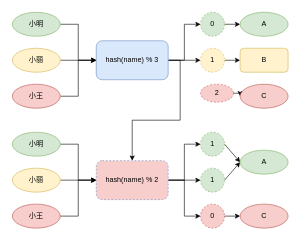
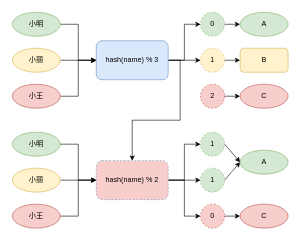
  <mxCell id="0" />
  <mxCell id="1" parent="0" />
  <mxCell id="2" style="edgeStyle=orthogonalEdgeStyle;rounded=0;orthogonalLoop=1;jettySize=auto;html=1;exitX=1;exitY=0.5;exitDx=0;exitDy=0;entryX=0;entryY=0.5;entryDx=0;entryDy=0;" edge="1" parent="1" source="3" target="11"><mxGeometry relative="1" as="geometry" /></mxCell>
  <mxCell id="3" value="小明" style="ellipse;whiteSpace=wrap;html=1;sketch=0;fillColor=#d5e8d4;strokeColor=#82b366;" vertex="1" parent="1"><mxGeometry x="20" y="20" width="80" height="40" as="geometry" /></mxCell>
  <mxCell id="4" style="edgeStyle=none;rounded=0;orthogonalLoop=1;jettySize=auto;html=1;exitX=1;exitY=0.5;exitDx=0;exitDy=0;entryX=0;entryY=0.5;entryDx=0;entryDy=0;" edge="1" parent="1" source="5" target="11"><mxGeometry relative="1" as="geometry" /></mxCell>
  <mxCell id="5" value="小丽" style="ellipse;whiteSpace=wrap;html=1;sketch=0;fillColor=#fff2cc;strokeColor=#d6b656;" vertex="1" parent="1"><mxGeometry x="20" y="80" width="80" height="40" as="geometry" /></mxCell>
  <mxCell id="6" style="edgeStyle=orthogonalEdgeStyle;rounded=0;orthogonalLoop=1;jettySize=auto;html=1;exitX=1;exitY=0.5;exitDx=0;exitDy=0;entryX=0;entryY=0.5;entryDx=0;entryDy=0;" edge="1" parent="1" source="7" target="11"><mxGeometry relative="1" as="geometry" /></mxCell>
  <mxCell id="7" value="小王" style="ellipse;whiteSpace=wrap;html=1;sketch=0;fillColor=#f8cecc;strokeColor=#b85450;" vertex="1" parent="1"><mxGeometry x="20" y="140" width="80" height="40" as="geometry" /></mxCell>
  <mxCell id="8" style="edgeStyle=orthogonalEdgeStyle;rounded=0;orthogonalLoop=1;jettySize=auto;html=1;exitX=1;exitY=0.5;exitDx=0;exitDy=0;entryX=0;entryY=0.5;entryDx=0;entryDy=0;" edge="1" parent="1" source="11" target="17"><mxGeometry relative="1" as="geometry" /></mxCell>
  <mxCell id="9" style="edgeStyle=orthogonalEdgeStyle;rounded=0;orthogonalLoop=1;jettySize=auto;html=1;exitX=1;exitY=0.5;exitDx=0;exitDy=0;entryX=0;entryY=0.5;entryDx=0;entryDy=0;" edge="1" parent="1" source="11" target="13"><mxGeometry relative="1" as="geometry" /></mxCell>
  <mxCell id="10" style="edgeStyle=orthogonalEdgeStyle;rounded=0;orthogonalLoop=1;jettySize=auto;html=1;exitX=1;exitY=0.5;exitDx=0;exitDy=0;" edge="1" parent="1" source="11" target="30"><mxGeometry relative="1" as="geometry" /></mxCell>
  <mxCell id="11" value="hash(name) % 3" style="rounded=1;whiteSpace=wrap;html=1;sketch=0;fillColor=#dae8fc;strokeColor=#6c8ebf;dashed=0;" vertex="1" parent="1"><mxGeometry x="160" y="67.5" width="120" height="65" as="geometry" /></mxCell>
  <mxCell id="12" style="edgeStyle=orthogonalEdgeStyle;rounded=0;orthogonalLoop=1;jettySize=auto;html=1;exitX=1;exitY=0.5;exitDx=0;exitDy=0;entryX=0;entryY=0.5;entryDx=0;entryDy=0;" edge="1" parent="1" source="13" target="18"><mxGeometry relative="1" as="geometry" /></mxCell>
  <mxCell id="13" value="0" style="ellipse;whiteSpace=wrap;html=1;aspect=fixed;rounded=1;dashed=1;sketch=0;fillColor=#d5e8d4;strokeColor=#82b366;" vertex="1" parent="1"><mxGeometry x="334" y="20" width="40" height="40" as="geometry" /></mxCell>
  <mxCell id="14" style="edgeStyle=orthogonalEdgeStyle;rounded=0;orthogonalLoop=1;jettySize=auto;html=1;exitX=1;exitY=0.5;exitDx=0;exitDy=0;entryX=0;entryY=0.5;entryDx=0;entryDy=0;" edge="1" parent="1" source="15" target="20"><mxGeometry relative="1" as="geometry" /></mxCell>
- <mxCell id="15" value="2" style="ellipse;whiteSpace=wrap;html=1;aspect=fixed;rounded=1;dashed=1;sketch=0;fillColor=#f8cecc;strokeColor=#b85450;" vertex="1" parent="1"><mxGeometry x="334" y="140" width="55" height="30" as="geometry" /></mxCell>
+ <mxCell id="15" value="2" style="ellipse;whiteSpace=wrap;html=1;aspect=fixed;rounded=1;dashed=1;sketch=0;fillColor=#f8cecc;strokeColor=#b85450;" vertex="1" parent="1"><mxGeometry x="334" y="140" width="40" height="40" as="geometry" /></mxCell>
  <mxCell id="16" style="edgeStyle=orthogonalEdgeStyle;rounded=0;orthogonalLoop=1;jettySize=auto;html=1;exitX=1;exitY=0.5;exitDx=0;exitDy=0;entryX=0;entryY=0.5;entryDx=0;entryDy=0;" edge="1" parent="1" source="17" target="19"><mxGeometry relative="1" as="geometry" /></mxCell>
  <mxCell id="17" value="1" style="ellipse;whiteSpace=wrap;html=1;aspect=fixed;rounded=1;dashed=1;sketch=0;fillColor=#fff2cc;strokeColor=#d6b656;" vertex="1" parent="1"><mxGeometry x="334" y="80" width="40" height="40" as="geometry" /></mxCell>
  <mxCell id="18" value="A" style="ellipse;whiteSpace=wrap;html=1;sketch=0;fillColor=#d5e8d4;strokeColor=#82b366;" vertex="1" parent="1"><mxGeometry x="400" y="20" width="80" height="40" as="geometry" /></mxCell>
  <mxCell id="19" value="B" style="whiteSpace=wrap;html=1;sketch=0;fillColor=#fff2cc;strokeColor=#d6b656;rounded=1;" vertex="1" parent="1"><mxGeometry x="400" y="80" width="80" height="40" as="geometry" /></mxCell>
  <mxCell id="20" value="C" style="ellipse;whiteSpace=wrap;html=1;sketch=0;fillColor=#f8cecc;strokeColor=#b85450;" vertex="1" parent="1"><mxGeometry x="400" y="140" width="80" height="40" as="geometry" /></mxCell>
  <mxCell id="21" style="edgeStyle=orthogonalEdgeStyle;rounded=0;orthogonalLoop=1;jettySize=auto;html=1;exitX=1;exitY=0.5;exitDx=0;exitDy=0;entryX=0;entryY=0.5;entryDx=0;entryDy=0;" edge="1" parent="1" source="22" target="30"><mxGeometry relative="1" as="geometry" /></mxCell>
  <mxCell id="22" value="小明" style="ellipse;whiteSpace=wrap;html=1;sketch=0;fillColor=#d5e8d4;strokeColor=#82b366;" vertex="1" parent="1"><mxGeometry x="20" y="220" width="80" height="40" as="geometry" /></mxCell>
  <mxCell id="23" style="edgeStyle=none;rounded=0;orthogonalLoop=1;jettySize=auto;html=1;exitX=1;exitY=0.5;exitDx=0;exitDy=0;entryX=0;entryY=0.5;entryDx=0;entryDy=0;" edge="1" parent="1" source="24" target="30"><mxGeometry relative="1" as="geometry" /></mxCell>
  <mxCell id="24" value="小丽" style="ellipse;whiteSpace=wrap;html=1;sketch=0;fillColor=#fff2cc;strokeColor=#d6b656;" vertex="1" parent="1"><mxGeometry x="20" y="280" width="80" height="40" as="geometry" /></mxCell>
  <mxCell id="25" style="edgeStyle=orthogonalEdgeStyle;rounded=0;orthogonalLoop=1;jettySize=auto;html=1;exitX=1;exitY=0.5;exitDx=0;exitDy=0;entryX=0;entryY=0.5;entryDx=0;entryDy=0;" edge="1" parent="1" source="26" target="30"><mxGeometry relative="1" as="geometry" /></mxCell>
  <mxCell id="26" value="小王" style="ellipse;whiteSpace=wrap;html=1;sketch=0;fillColor=#f8cecc;strokeColor=#b85450;" vertex="1" parent="1"><mxGeometry x="20" y="340" width="80" height="40" as="geometry" /></mxCell>
  <mxCell id="27" style="edgeStyle=orthogonalEdgeStyle;rounded=0;orthogonalLoop=1;jettySize=auto;html=1;exitX=1;exitY=0.5;exitDx=0;exitDy=0;entryX=0;entryY=0.5;entryDx=0;entryDy=0;" edge="1" parent="1" source="30" target="36"><mxGeometry relative="1" as="geometry" /></mxCell>
  <mxCell id="28" style="edgeStyle=orthogonalEdgeStyle;rounded=0;orthogonalLoop=1;jettySize=auto;html=1;exitX=1;exitY=0.5;exitDx=0;exitDy=0;entryX=0;entryY=0.5;entryDx=0;entryDy=0;" edge="1" parent="1" source="30" target="32"><mxGeometry relative="1" as="geometry" /></mxCell>
  <mxCell id="29" style="edgeStyle=orthogonalEdgeStyle;rounded=0;orthogonalLoop=1;jettySize=auto;html=1;exitX=1;exitY=0.5;exitDx=0;exitDy=0;entryX=0;entryY=0.5;entryDx=0;entryDy=0;" edge="1" parent="1" source="30" target="34"><mxGeometry relative="1" as="geometry" /></mxCell>
  <mxCell id="30" value="hash(name) % 2" style="rounded=1;whiteSpace=wrap;html=1;sketch=0;fillColor=#f8cecc;strokeColor=#6c8ebf;dashed=1;" vertex="1" parent="1"><mxGeometry x="160" y="267.5" width="120" height="65" as="geometry" /></mxCell>
  <mxCell id="31" style="rounded=0;orthogonalLoop=1;jettySize=auto;html=1;exitX=1;exitY=0.5;exitDx=0;exitDy=0;entryX=0;entryY=0.5;entryDx=0;entryDy=0;" edge="1" parent="1" source="32" target="37"><mxGeometry relative="1" as="geometry" /></mxCell>
  <mxCell id="32" value="1" style="ellipse;whiteSpace=wrap;html=1;aspect=fixed;rounded=1;dashed=1;sketch=0;fillColor=#d5e8d4;strokeColor=#82b366;" vertex="1" parent="1"><mxGeometry x="334" y="220" width="40" height="40" as="geometry" /></mxCell>
  <mxCell id="33" style="edgeStyle=orthogonalEdgeStyle;rounded=0;orthogonalLoop=1;jettySize=auto;html=1;exitX=1;exitY=0.5;exitDx=0;exitDy=0;entryX=0;entryY=0.5;entryDx=0;entryDy=0;" edge="1" parent="1" source="34" target="38"><mxGeometry relative="1" as="geometry" /></mxCell>
  <mxCell id="34" value="0" style="ellipse;whiteSpace=wrap;html=1;aspect=fixed;rounded=1;dashed=1;sketch=0;fillColor=#f8cecc;strokeColor=#b85450;" vertex="1" parent="1"><mxGeometry x="334" y="340" width="40" height="40" as="geometry" /></mxCell>
  <mxCell id="35" style="edgeStyle=none;rounded=0;orthogonalLoop=1;jettySize=auto;html=1;exitX=1;exitY=0.5;exitDx=0;exitDy=0;entryX=0;entryY=0.5;entryDx=0;entryDy=0;" edge="1" parent="1" source="36" target="37"><mxGeometry relative="1" as="geometry" /></mxCell>
  <mxCell id="36" value="1" style="ellipse;whiteSpace=wrap;html=1;aspect=fixed;rounded=1;dashed=1;sketch=0;fillColor=#d5e8d4;strokeColor=#82b366;" vertex="1" parent="1"><mxGeometry x="334" y="280" width="40" height="40" as="geometry" /></mxCell>
  <mxCell id="37" value="A" style="ellipse;whiteSpace=wrap;html=1;sketch=0;fillColor=#d5e8d4;strokeColor=#82b366;" vertex="1" parent="1"><mxGeometry x="400" y="250" width="80" height="40" as="geometry" /></mxCell>
  <mxCell id="38" value="C" style="ellipse;whiteSpace=wrap;html=1;sketch=0;fillColor=#f8cecc;strokeColor=#b85450;" vertex="1" parent="1"><mxGeometry x="400" y="340" width="80" height="40" as="geometry" /></mxCell>
